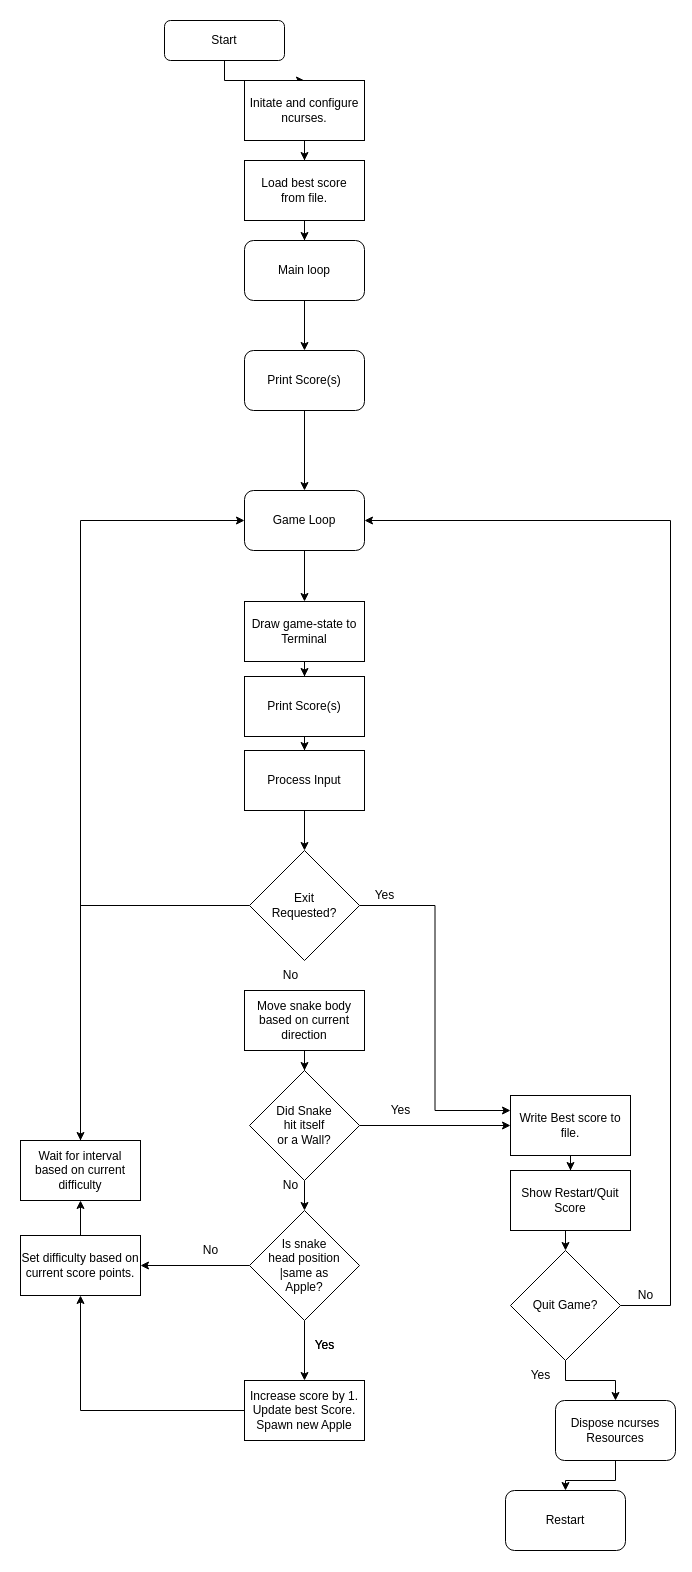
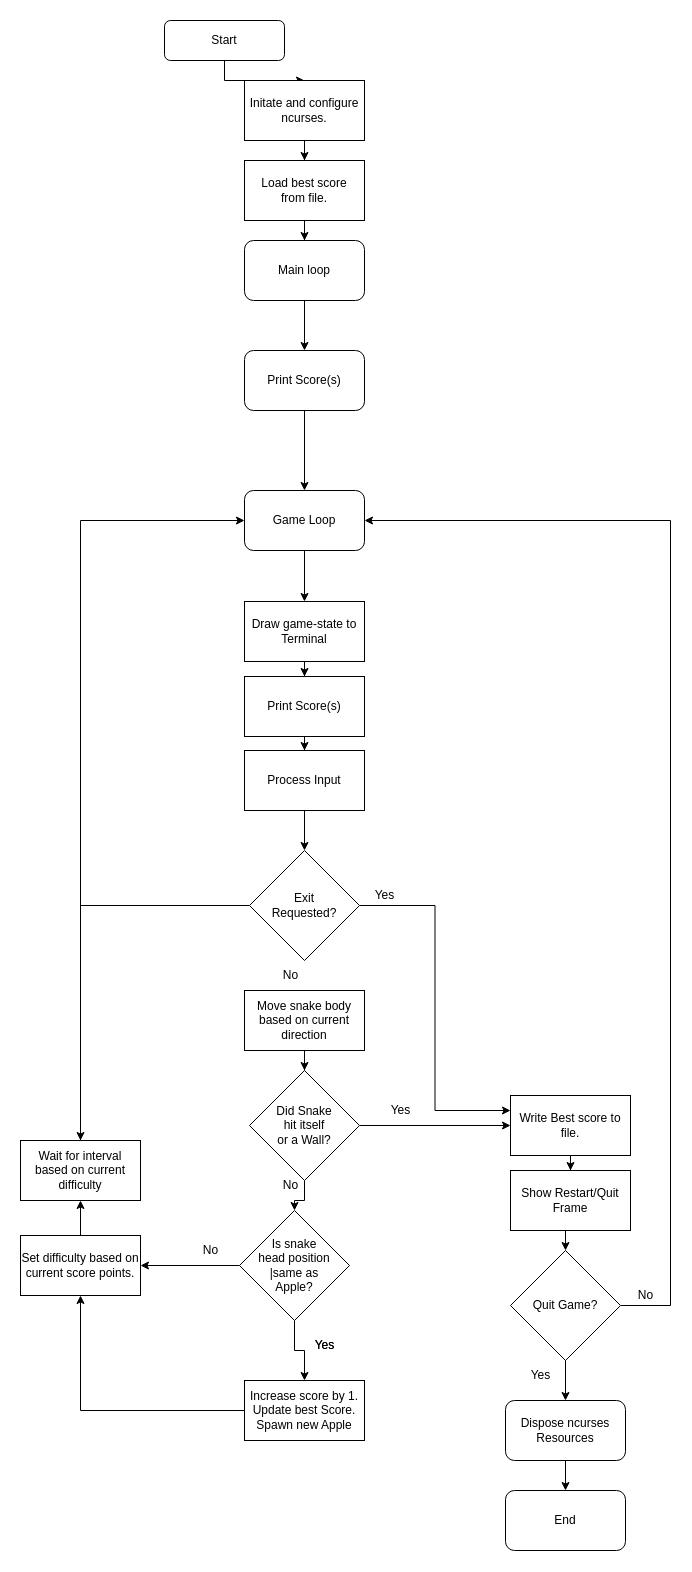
  <mxCell id="0" />
  <mxCell id="1" parent="0" />
  <mxCell id="2" value="" style="edgeStyle=orthogonalEdgeStyle;rounded=0;orthogonalLoop=1;jettySize=auto;html=1;" edge="1" parent="1" source="3" target="5"><mxGeometry relative="1" as="geometry" /></mxCell>
  <mxCell id="3" value="Start" style="rounded=1;whiteSpace=wrap;html=1;fontSize=12;glass=0;strokeWidth=1;shadow=0;" parent="1" vertex="1"><mxGeometry x="164" y="20" width="120" height="40" as="geometry" /></mxCell>
  <mxCell id="4" value="" style="edgeStyle=orthogonalEdgeStyle;rounded=0;orthogonalLoop=1;jettySize=auto;html=1;" edge="1" parent="1" source="5" target="9"><mxGeometry relative="1" as="geometry" /></mxCell>
  <mxCell id="5" value="Initate and configure ncurses." style="rounded=0;whiteSpace=wrap;html=1;" vertex="1" parent="1"><mxGeometry x="244" y="80" width="120" height="60" as="geometry" /></mxCell>
  <mxCell id="6" value="" style="edgeStyle=orthogonalEdgeStyle;rounded=0;orthogonalLoop=1;jettySize=auto;html=1;" edge="1" parent="1" source="7" target="11"><mxGeometry relative="1" as="geometry" /></mxCell>
  <mxCell id="7" value="Main loop" style="rounded=1;whiteSpace=wrap;html=1;" vertex="1" parent="1"><mxGeometry x="244" y="240" width="120" height="60" as="geometry" /></mxCell>
  <mxCell id="8" value="" style="edgeStyle=orthogonalEdgeStyle;rounded=0;orthogonalLoop=1;jettySize=auto;html=1;" edge="1" parent="1" source="9" target="7"><mxGeometry relative="1" as="geometry" /></mxCell>
  <mxCell id="9" value="Load best score&lt;br&gt;from file." style="rounded=0;whiteSpace=wrap;html=1;" vertex="1" parent="1"><mxGeometry x="244" y="160" width="120" height="60" as="geometry" /></mxCell>
  <mxCell id="10" value="" style="edgeStyle=orthogonalEdgeStyle;rounded=0;orthogonalLoop=1;jettySize=auto;html=1;" edge="1" parent="1" source="11" target="22"><mxGeometry relative="1" as="geometry" /></mxCell>
  <mxCell id="11" value="Print Score(s)" style="rounded=1;whiteSpace=wrap;html=1;" vertex="1" parent="1"><mxGeometry x="244" y="350" width="120" height="60" as="geometry" /></mxCell>
  <mxCell id="12" value="" style="edgeStyle=orthogonalEdgeStyle;rounded=0;orthogonalLoop=1;jettySize=auto;html=1;" edge="1" parent="1" source="13" target="15"><mxGeometry relative="1" as="geometry" /></mxCell>
  <mxCell id="13" value="Draw game-state to Terminal" style="whiteSpace=wrap;html=1;" vertex="1" parent="1"><mxGeometry x="244" y="601" width="120" height="60" as="geometry" /></mxCell>
  <mxCell id="14" value="" style="edgeStyle=orthogonalEdgeStyle;rounded=0;orthogonalLoop=1;jettySize=auto;html=1;" edge="1" parent="1" source="15" target="17"><mxGeometry relative="1" as="geometry" /></mxCell>
  <mxCell id="15" value="Print Score(s)" style="whiteSpace=wrap;html=1;" vertex="1" parent="1"><mxGeometry x="244" y="676" width="120" height="60" as="geometry" /></mxCell>
  <mxCell id="16" value="" style="edgeStyle=orthogonalEdgeStyle;rounded=0;orthogonalLoop=1;jettySize=auto;html=1;" edge="1" parent="1" source="17" target="20"><mxGeometry relative="1" as="geometry" /></mxCell>
  <mxCell id="17" value="Process Input" style="whiteSpace=wrap;html=1;" vertex="1" parent="1"><mxGeometry x="244" y="750" width="120" height="60" as="geometry" /></mxCell>
  <mxCell id="18" value="" style="edgeStyle=orthogonalEdgeStyle;rounded=0;orthogonalLoop=1;jettySize=auto;html=1;" edge="1" parent="1" source="20" target="34"><mxGeometry relative="1" as="geometry" /></mxCell>
  <mxCell id="19" style="edgeStyle=orthogonalEdgeStyle;rounded=0;orthogonalLoop=1;jettySize=auto;html=1;exitX=1;exitY=0.5;exitDx=0;exitDy=0;entryX=0;entryY=0.25;entryDx=0;entryDy=0;" edge="1" parent="1" source="20" target="40"><mxGeometry relative="1" as="geometry" /></mxCell>
  <mxCell id="20" value="Exit&lt;br&gt;Requested?" style="rhombus;whiteSpace=wrap;html=1;" vertex="1" parent="1"><mxGeometry x="249" y="850" width="110" height="110" as="geometry" /></mxCell>
  <mxCell id="21" value="" style="edgeStyle=orthogonalEdgeStyle;rounded=0;orthogonalLoop=1;jettySize=auto;html=1;" edge="1" parent="1" source="22" target="13"><mxGeometry relative="1" as="geometry" /></mxCell>
  <mxCell id="22" value="Game Loop" style="whiteSpace=wrap;html=1;rounded=1;" vertex="1" parent="1"><mxGeometry x="244" y="490" width="120" height="60" as="geometry" /></mxCell>
  <mxCell id="23" value="" style="edgeStyle=orthogonalEdgeStyle;rounded=0;orthogonalLoop=1;jettySize=auto;html=1;" edge="1" parent="1" source="24" target="27"><mxGeometry relative="1" as="geometry" /></mxCell>
  <mxCell id="24" value="Move snake body based on current direction" style="whiteSpace=wrap;html=1;" vertex="1" parent="1"><mxGeometry x="244" y="990" width="120" height="60" as="geometry" /></mxCell>
  <mxCell id="25" value="" style="edgeStyle=orthogonalEdgeStyle;rounded=0;orthogonalLoop=1;jettySize=auto;html=1;" edge="1" parent="1" source="27" target="30"><mxGeometry relative="1" as="geometry" /></mxCell>
  <mxCell id="26" value="" style="edgeStyle=orthogonalEdgeStyle;rounded=0;orthogonalLoop=1;jettySize=auto;html=1;" edge="1" parent="1" source="27" target="40"><mxGeometry relative="1" as="geometry" /></mxCell>
  <mxCell id="27" value="Did Snake &lt;br&gt;hit itself&lt;br&gt;or a Wall?" style="rhombus;whiteSpace=wrap;html=1;" vertex="1" parent="1"><mxGeometry x="249" y="1070" width="110" height="110" as="geometry" /></mxCell>
  <mxCell id="28" value="" style="edgeStyle=orthogonalEdgeStyle;rounded=0;orthogonalLoop=1;jettySize=auto;html=1;" edge="1" parent="1" source="30" target="32"><mxGeometry relative="1" as="geometry" /></mxCell>
  <mxCell id="29" value="" style="edgeStyle=orthogonalEdgeStyle;rounded=0;orthogonalLoop=1;jettySize=auto;html=1;" edge="1" parent="1" source="30" target="36"><mxGeometry relative="1" as="geometry" /></mxCell>
- <mxCell id="30" value="Is snake&lt;br&gt;head position&lt;br&gt;|same as&lt;br&gt;Apple?" style="rhombus;whiteSpace=wrap;html=1;" vertex="1" parent="1"><mxGeometry x="249" y="1210" width="110" height="110" as="geometry" /></mxCell>
+ <mxCell id="30" value="Is snake&lt;br&gt;head position&lt;br&gt;|same as&lt;br&gt;Apple?" style="rhombus;whiteSpace=wrap;html=1;" vertex="1" parent="1"><mxGeometry x="239" y="1210" width="110" height="110" as="geometry" /></mxCell>
  <mxCell id="31" value="" style="edgeStyle=orthogonalEdgeStyle;rounded=0;orthogonalLoop=1;jettySize=auto;html=1;" edge="1" parent="1" source="32" target="34"><mxGeometry relative="1" as="geometry" /></mxCell>
  <mxCell id="32" value="Set difficulty based on current score points." style="whiteSpace=wrap;html=1;" vertex="1" parent="1"><mxGeometry x="20" y="1235" width="120" height="60" as="geometry" /></mxCell>
  <mxCell id="33" style="edgeStyle=orthogonalEdgeStyle;rounded=0;orthogonalLoop=1;jettySize=auto;html=1;exitX=0.5;exitY=0;exitDx=0;exitDy=0;entryX=0;entryY=0.5;entryDx=0;entryDy=0;" edge="1" parent="1" source="34" target="22"><mxGeometry relative="1" as="geometry" /></mxCell>
  <mxCell id="34" value="Wait for interval based on current difficulty" style="whiteSpace=wrap;html=1;" vertex="1" parent="1"><mxGeometry x="20" y="1140" width="120" height="60" as="geometry" /></mxCell>
  <mxCell id="35" style="edgeStyle=orthogonalEdgeStyle;rounded=0;orthogonalLoop=1;jettySize=auto;html=1;exitX=0;exitY=0.5;exitDx=0;exitDy=0;" edge="1" parent="1" source="36"><mxGeometry relative="1" as="geometry"><mxPoint x="80" y="1295" as="targetPoint" /><Array as="points"><mxPoint x="80" y="1410" /><mxPoint x="80" y="1295" /></Array></mxGeometry></mxCell>
  <mxCell id="36" value="Increase score by 1.&lt;br&gt;Update best Score.&lt;br&gt;Spawn new Apple" style="whiteSpace=wrap;html=1;" vertex="1" parent="1"><mxGeometry x="244" y="1380" width="120" height="60" as="geometry" /></mxCell>
  <mxCell id="37" value="Yes" style="text;html=1;align=center;verticalAlign=middle;resizable=0;points=[];autosize=1;strokeColor=none;fillColor=none;" vertex="1" parent="1"><mxGeometry x="304" y="1330" width="40" height="30" as="geometry" /></mxCell>
  <mxCell id="38" value="No" style="text;html=1;align=center;verticalAlign=middle;resizable=0;points=[];autosize=1;strokeColor=none;fillColor=none;" vertex="1" parent="1"><mxGeometry x="190" y="1235" width="40" height="30" as="geometry" /></mxCell>
  <mxCell id="39" value="" style="edgeStyle=orthogonalEdgeStyle;rounded=0;orthogonalLoop=1;jettySize=auto;html=1;" edge="1" parent="1" source="40" target="44"><mxGeometry relative="1" as="geometry" /></mxCell>
  <mxCell id="40" value="Write Best score to file." style="whiteSpace=wrap;html=1;" vertex="1" parent="1"><mxGeometry x="510" y="1095" width="120" height="60" as="geometry" /></mxCell>
  <mxCell id="41" value="No" style="text;html=1;align=center;verticalAlign=middle;resizable=0;points=[];autosize=1;strokeColor=none;fillColor=none;" vertex="1" parent="1"><mxGeometry x="270" y="1170" width="40" height="30" as="geometry" /></mxCell>
  <mxCell id="42" value="Yes" style="text;html=1;align=center;verticalAlign=middle;resizable=0;points=[];autosize=1;strokeColor=none;fillColor=none;" vertex="1" parent="1"><mxGeometry x="380" y="1095" width="40" height="30" as="geometry" /></mxCell>
  <mxCell id="43" style="edgeStyle=orthogonalEdgeStyle;rounded=0;orthogonalLoop=1;jettySize=auto;html=1;exitX=0.5;exitY=1;exitDx=0;exitDy=0;entryX=0.5;entryY=0;entryDx=0;entryDy=0;" edge="1" parent="1" source="44" target="49"><mxGeometry relative="1" as="geometry" /></mxCell>
- <mxCell id="44" value="Show Restart/Quit&lt;br&gt;Score" style="whiteSpace=wrap;html=1;" vertex="1" parent="1"><mxGeometry x="510" y="1170" width="120" height="60" as="geometry" /></mxCell>
+ <mxCell id="44" value="Show Restart/Quit&lt;br&gt;Frame" style="whiteSpace=wrap;html=1;" vertex="1" parent="1"><mxGeometry x="510" y="1170" width="120" height="60" as="geometry" /></mxCell>
  <mxCell id="45" value="Yes" style="text;html=1;align=center;verticalAlign=middle;resizable=0;points=[];autosize=1;strokeColor=none;fillColor=none;" vertex="1" parent="1"><mxGeometry x="364" y="880" width="40" height="30" as="geometry" /></mxCell>
  <mxCell id="46" value="No" style="text;html=1;align=center;verticalAlign=middle;resizable=0;points=[];autosize=1;strokeColor=none;fillColor=none;" vertex="1" parent="1"><mxGeometry x="270" y="960" width="40" height="30" as="geometry" /></mxCell>
  <mxCell id="47" value="" style="edgeStyle=orthogonalEdgeStyle;rounded=0;orthogonalLoop=1;jettySize=auto;html=1;" edge="1" parent="1" source="54" target="50"><mxGeometry relative="1" as="geometry" /></mxCell>
  <mxCell id="48" style="edgeStyle=orthogonalEdgeStyle;rounded=0;orthogonalLoop=1;jettySize=auto;html=1;exitX=1;exitY=0.5;exitDx=0;exitDy=0;entryX=1;entryY=0.5;entryDx=0;entryDy=0;" edge="1" parent="1" source="49" target="22"><mxGeometry relative="1" as="geometry"><Array as="points"><mxPoint x="670" y="1305" /><mxPoint x="670" y="520" /></Array></mxGeometry></mxCell>
  <mxCell id="49" value="Quit Game?" style="rhombus;whiteSpace=wrap;html=1;" vertex="1" parent="1"><mxGeometry x="510" y="1250" width="110" height="110" as="geometry" /></mxCell>
- <mxCell id="50" value="Restart" style="rounded=1;whiteSpace=wrap;html=1;" vertex="1" parent="1"><mxGeometry x="505" y="1490" width="120" height="60" as="geometry" /></mxCell>
+ <mxCell id="50" value="End" style="rounded=1;whiteSpace=wrap;html=1;" vertex="1" parent="1"><mxGeometry x="505" y="1490" width="120" height="60" as="geometry" /></mxCell>
  <mxCell id="51" value="Yes" style="text;html=1;align=center;verticalAlign=middle;resizable=0;points=[];autosize=1;strokeColor=none;fillColor=none;" vertex="1" parent="1"><mxGeometry x="304" y="1330" width="40" height="30" as="geometry" /></mxCell>
  <mxCell id="52" value="Yes" style="text;html=1;align=center;verticalAlign=middle;resizable=0;points=[];autosize=1;strokeColor=none;fillColor=none;" vertex="1" parent="1"><mxGeometry x="520" y="1360" width="40" height="30" as="geometry" /></mxCell>
  <mxCell id="53" value="" style="edgeStyle=orthogonalEdgeStyle;rounded=0;orthogonalLoop=1;jettySize=auto;html=1;" edge="1" parent="1" source="49" target="54"><mxGeometry relative="1" as="geometry"><mxPoint x="565" y="1360" as="sourcePoint" /><mxPoint x="565" y="1490" as="targetPoint" /></mxGeometry></mxCell>
- <mxCell id="54" value="Dispose ncurses Resources" style="rounded=1;whiteSpace=wrap;html=1;" vertex="1" parent="1"><mxGeometry x="555" y="1400" width="120" height="60" as="geometry" /></mxCell>
+ <mxCell id="54" value="Dispose ncurses Resources" style="rounded=1;whiteSpace=wrap;html=1;" vertex="1" parent="1"><mxGeometry x="505" y="1400" width="120" height="60" as="geometry" /></mxCell>
  <mxCell id="55" value="No" style="text;html=1;align=center;verticalAlign=middle;resizable=0;points=[];autosize=1;strokeColor=none;fillColor=none;" vertex="1" parent="1"><mxGeometry x="625" y="1280" width="40" height="30" as="geometry" /></mxCell>
